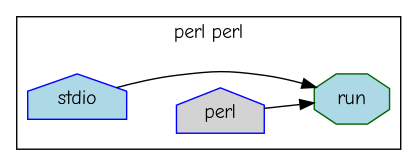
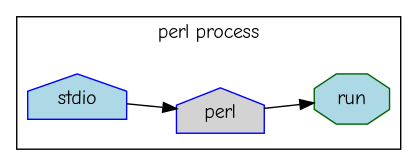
  digraph {
    fontname="Comic Neue"
    rankdir=LR
    node [color=blue fillcolor=lightblue fontname="Comic Neue" shape=house style=filled]
    edge [arrowhead=normal fontname="Comic Neue"]
    stdio
    perl [fillcolor=lightgrey]
    run [color=darkgreen shape=octagon]
    subgraph cluster_1 {
-     label="perl perl"
+     label="perl process"
      stdio
      perl
      run
    }
    subgraph cluster_2 {
    }
-   stdio -> run
+   stdio -> perl
    perl -> run
  }
